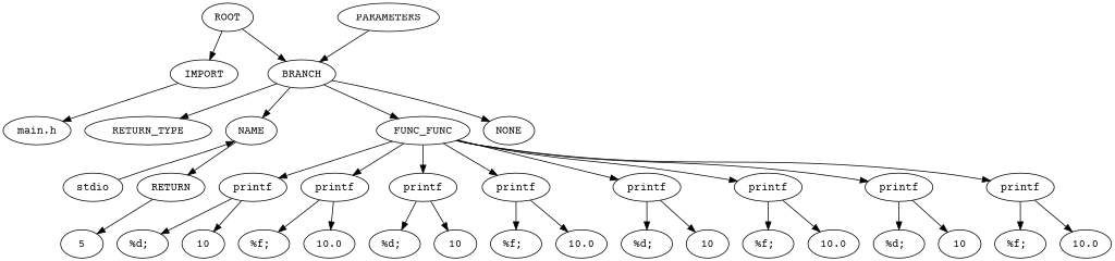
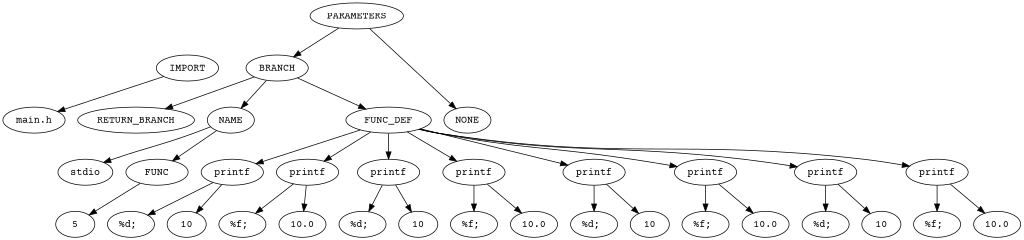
  strict digraph {
    fontname="Courier Prime"
    node [fontname="Courier Prime"]
    edge [fontname="Courier Prime"]
    n1 [label=IMPORT]
    n2 [label="main.h"]
    n3 [label=BRANCH]
-   n4 [label=RETURN_TYPE]
+   n4 [label=RETURN_BRANCH]
    n5 [label=NAME]
-   n6 [label=FUNC_FUNC]
+   n6 [label=FUNC_DEF]
    n7 [label=stdio]
-   n8 [label=RETURN]
+   n8 [label=FUNC]
    n9 [label=PARAMETERS]
    n10 [label=NONE]
    n11 [label=printf]
    n12 [label=printf]
    n13 [label=printf]
    n14 [label=printf]
    n15 [label=printf]
    n16 [label=printf]
    n17 [label=printf]
    n18 [label=printf]
-   ROOT
    n20 [label="%d; "]
    n21 [label=10]
    n22 [label="%f; "]
    n23 [label=10.0]
    n24 [label="%d; "]
    n25 [label=10]
    n26 [label="%f; "]
    n27 [label=10.0]
    n28 [label="%d; "]
    n29 [label=10]
    n30 [label="%f; "]
    n31 [label=10.0]
    n32 [label="%d; "]
    n33 [label=10]
    n34 [label="%f; "]
    n35 [label=10.0]
    n36 [label=5]
    n1 -> n2
    n3 -> n4
    n3 -> n5
    n3 -> n6
-   n7 -> n5
+   n5 -> n7
    n5 -> n8
    n6 -> n11
    n6 -> n12
    n6 -> n13
    n6 -> n14
    n6 -> n15
    n6 -> n16
    n6 -> n17
    n6 -> n18
    n8 -> n36
    n9 -> n3
-   n3 -> n10
+   n9 -> n10
    n11 -> n20
    n11 -> n21
    n12 -> n22
    n12 -> n23
    n13 -> n24
    n13 -> n25
    n14 -> n26
    n14 -> n27
    n15 -> n28
    n15 -> n29
    n16 -> n30
    n16 -> n31
    n17 -> n32
    n17 -> n33
    n18 -> n34
    n18 -> n35
-   ROOT -> n1
-   ROOT -> n3
  }
